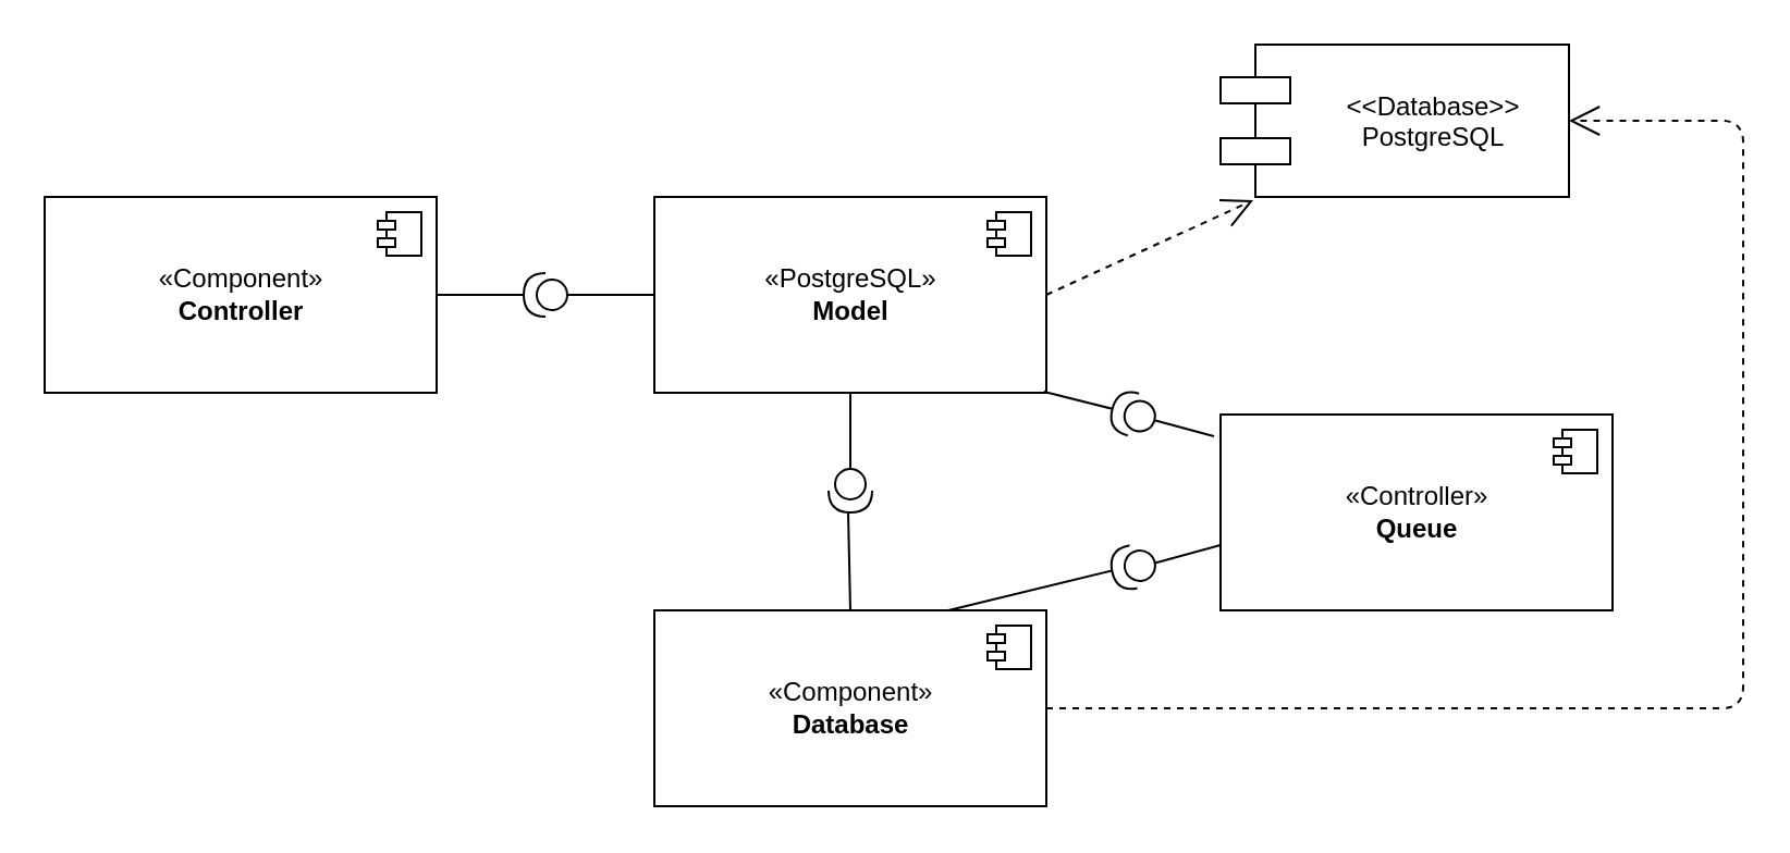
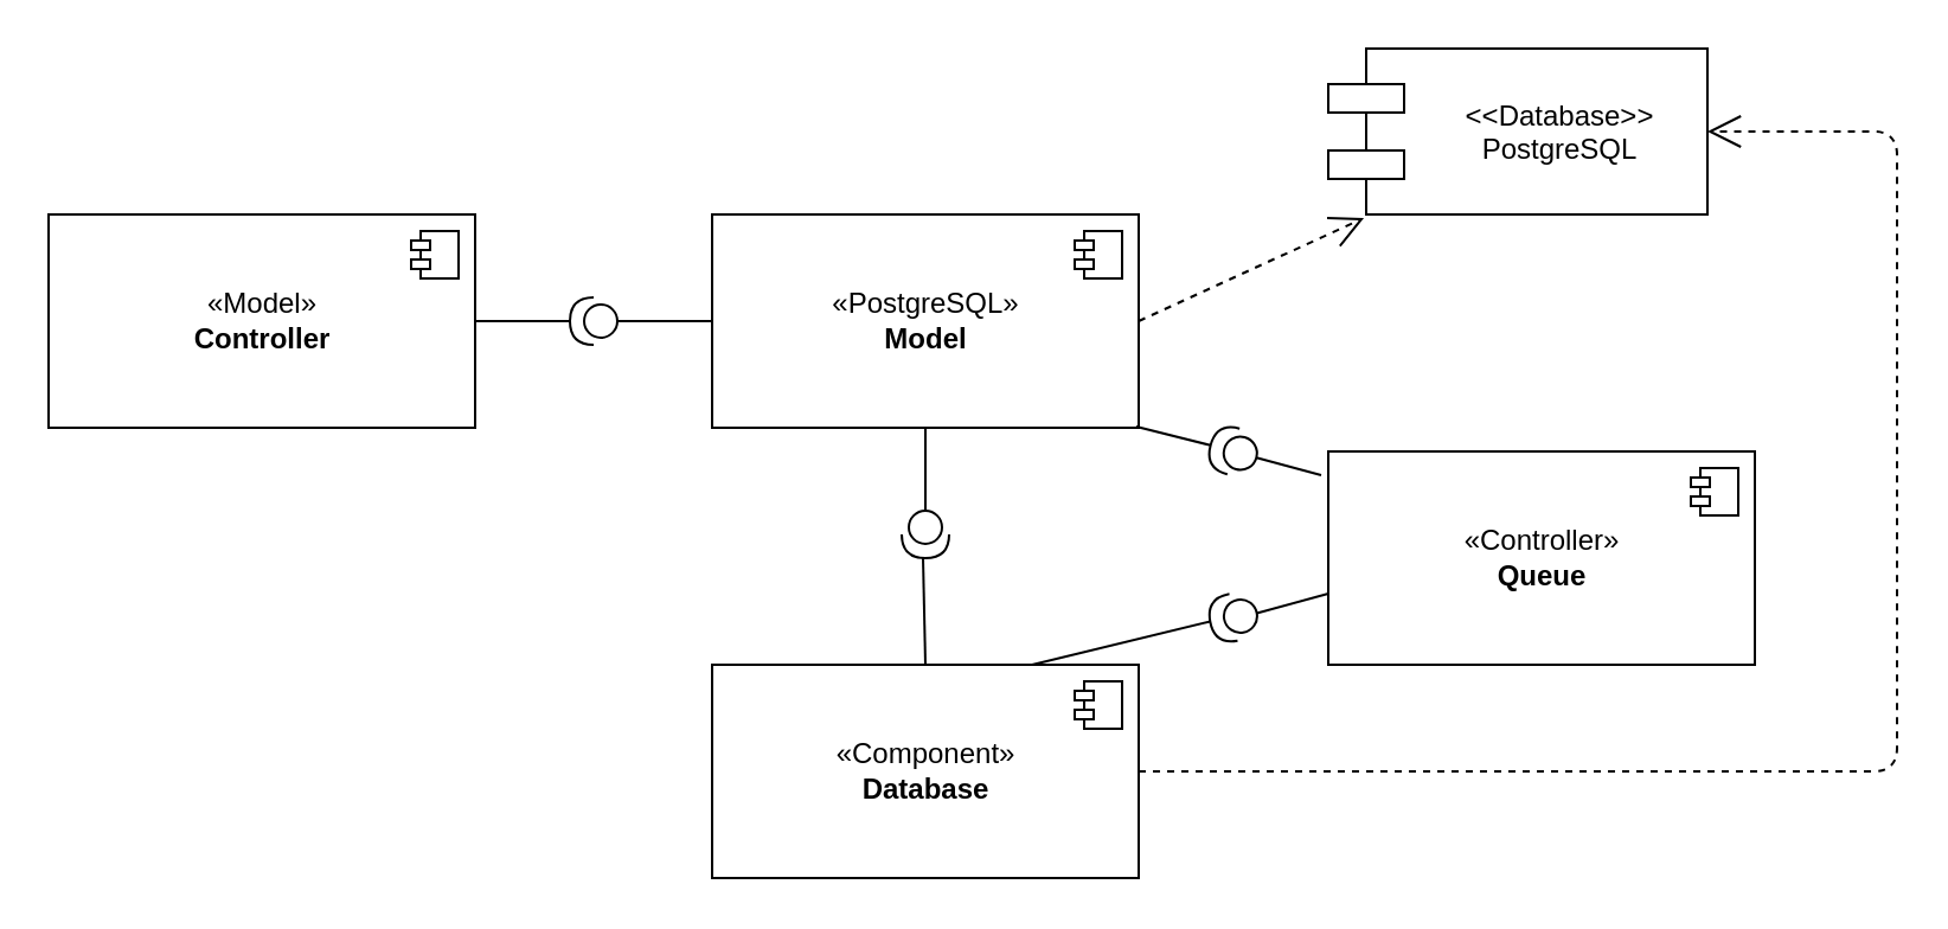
  <mxCell id="0" />
  <mxCell id="1" parent="0" />
- <mxCell id="2" value="«Component»&lt;br&gt;&lt;b&gt;Controller&lt;/b&gt;" style="html=1;" vertex="1" parent="1"><mxGeometry x="20" y="90" width="180" height="90" as="geometry" /></mxCell>
+ <mxCell id="2" value="«Model»&lt;br&gt;&lt;b&gt;Controller&lt;/b&gt;" style="html=1;" vertex="1" parent="1"><mxGeometry x="20" y="90" width="180" height="90" as="geometry" /></mxCell>
  <mxCell id="3" value="" style="shape=component;jettyWidth=8;jettyHeight=4;" vertex="1" parent="2"><mxGeometry x="1" width="20" height="20" relative="1" as="geometry"><mxPoint x="-27" y="7" as="offset" /></mxGeometry></mxCell>
  <mxCell id="4" value="«PostgreSQL»&lt;br&gt;&lt;b&gt;Model&lt;/b&gt;" style="html=1;" vertex="1" parent="1"><mxGeometry x="300" y="90" width="180" height="90" as="geometry" /></mxCell>
  <mxCell id="5" value="" style="shape=component;jettyWidth=8;jettyHeight=4;" vertex="1" parent="4"><mxGeometry x="1" width="20" height="20" relative="1" as="geometry"><mxPoint x="-27" y="7" as="offset" /></mxGeometry></mxCell>
  <mxCell id="6" value="&lt;&lt;Database&gt;&gt;&#10;PostgreSQL" style="shape=component;align=center;spacingLeft=36;fontColor=#000000;" vertex="1" parent="1"><mxGeometry x="560" y="20" width="160" height="70" as="geometry" /></mxCell>
  <mxCell id="7" value="«Controller»&lt;br&gt;&lt;b&gt;Queue&lt;/b&gt;" style="html=1;" vertex="1" parent="1"><mxGeometry x="560" y="190" width="180" height="90" as="geometry" /></mxCell>
  <mxCell id="8" value="" style="shape=component;jettyWidth=8;jettyHeight=4;" vertex="1" parent="7"><mxGeometry x="1" width="20" height="20" relative="1" as="geometry"><mxPoint x="-27" y="7" as="offset" /></mxGeometry></mxCell>
  <mxCell id="9" value="«Component»&lt;br&gt;&lt;b&gt;Database&lt;/b&gt;" style="html=1;" vertex="1" parent="1"><mxGeometry x="300" y="280" width="180" height="90" as="geometry" /></mxCell>
  <mxCell id="10" value="" style="shape=component;jettyWidth=8;jettyHeight=4;" vertex="1" parent="9"><mxGeometry x="1" width="20" height="20" relative="1" as="geometry"><mxPoint x="-27" y="7" as="offset" /></mxGeometry></mxCell>
  <mxCell id="11" value="" style="shape=providedRequiredInterface;html=1;verticalLabelPosition=bottom;fontColor=#000000;align=center;rotation=180;" vertex="1" parent="1"><mxGeometry x="240" y="125" width="20" height="20" as="geometry" /></mxCell>
  <mxCell id="12" value="" style="endArrow=none;html=1;fontColor=#000000;exitX=1;exitY=0.5;exitDx=0;exitDy=0;entryX=1;entryY=0.5;entryDx=0;entryDy=0;entryPerimeter=0;" edge="1" parent="1" source="2" target="11"><mxGeometry width="50" height="50" relative="1" as="geometry"><mxPoint x="20" y="440" as="sourcePoint" /><mxPoint x="70" y="390" as="targetPoint" /></mxGeometry></mxCell>
  <mxCell id="13" value="" style="endArrow=none;html=1;fontColor=#000000;exitX=0;exitY=0.5;exitDx=0;exitDy=0;entryX=0;entryY=0.5;entryDx=0;entryDy=0;exitPerimeter=0;" edge="1" parent="1" source="11" target="4"><mxGeometry width="50" height="50" relative="1" as="geometry"><mxPoint x="210" y="145" as="sourcePoint" /><mxPoint x="250" y="145" as="targetPoint" /></mxGeometry></mxCell>
  <mxCell id="14" value="" style="endArrow=open;endSize=12;dashed=1;html=1;fontColor=#000000;exitX=1;exitY=0.5;exitDx=0;exitDy=0;entryX=0.094;entryY=1.021;entryDx=0;entryDy=0;entryPerimeter=0;" edge="1" parent="1" source="4" target="6"><mxGeometry width="160" relative="1" as="geometry"><mxPoint x="20" y="390" as="sourcePoint" /><mxPoint x="180" y="390" as="targetPoint" /></mxGeometry></mxCell>
  <mxCell id="15" value="" style="endArrow=open;endSize=12;dashed=1;html=1;fontColor=#000000;exitX=1;exitY=0.5;exitDx=0;exitDy=0;entryX=1;entryY=0.5;entryDx=0;entryDy=0;" edge="1" parent="1" source="9" target="6"><mxGeometry width="160" relative="1" as="geometry"><mxPoint x="490" y="145" as="sourcePoint" /><mxPoint x="800" y="60" as="targetPoint" /><Array as="points"><mxPoint x="800" y="325" /><mxPoint x="800" y="55" /></Array></mxGeometry></mxCell>
  <mxCell id="16" value="" style="shape=providedRequiredInterface;html=1;verticalLabelPosition=bottom;fontColor=#000000;align=center;rotation=90;" vertex="1" parent="1"><mxGeometry x="380" y="215" width="20" height="20" as="geometry" /></mxCell>
  <mxCell id="17" value="" style="endArrow=none;html=1;fontColor=#000000;entryX=0.5;entryY=1;entryDx=0;entryDy=0;exitX=0;exitY=0.5;exitDx=0;exitDy=0;exitPerimeter=0;" edge="1" parent="1" source="16" target="4"><mxGeometry width="50" height="50" relative="1" as="geometry"><mxPoint x="20" y="440" as="sourcePoint" /><mxPoint x="70" y="390" as="targetPoint" /></mxGeometry></mxCell>
  <mxCell id="18" value="" style="endArrow=none;html=1;fontColor=#000000;entryX=0.5;entryY=1;entryDx=0;entryDy=0;exitX=0.5;exitY=0;exitDx=0;exitDy=0;" edge="1" parent="1" source="9"><mxGeometry width="50" height="50" relative="1" as="geometry"><mxPoint x="389" y="270" as="sourcePoint" /><mxPoint x="389" y="235" as="targetPoint" /></mxGeometry></mxCell>
  <mxCell id="19" value="" style="shape=providedRequiredInterface;html=1;verticalLabelPosition=bottom;fontColor=#000000;align=center;rotation=-165;" vertex="1" parent="1"><mxGeometry x="510" y="180" width="20" height="20" as="geometry" /></mxCell>
  <mxCell id="20" value="" style="endArrow=none;html=1;fontColor=#000000;exitX=0.994;exitY=0.994;exitDx=0;exitDy=0;exitPerimeter=0;entryX=1;entryY=0.5;entryDx=0;entryDy=0;entryPerimeter=0;" edge="1" parent="1" source="4" target="19"><mxGeometry width="50" height="50" relative="1" as="geometry"><mxPoint x="20" y="440" as="sourcePoint" /><mxPoint x="70" y="390" as="targetPoint" /></mxGeometry></mxCell>
  <mxCell id="21" value="" style="endArrow=none;html=1;fontColor=#000000;exitX=0;exitY=0.5;exitDx=0;exitDy=0;exitPerimeter=0;" edge="1" parent="1" source="19"><mxGeometry width="50" height="50" relative="1" as="geometry"><mxPoint x="20" y="440" as="sourcePoint" /><mxPoint x="557" y="200" as="targetPoint" /></mxGeometry></mxCell>
  <mxCell id="22" value="" style="shape=providedRequiredInterface;html=1;verticalLabelPosition=bottom;fontColor=#000000;align=center;rotation=170;" vertex="1" parent="1"><mxGeometry x="510" y="250" width="20" height="20" as="geometry" /></mxCell>
  <mxCell id="23" value="" style="endArrow=none;html=1;fontColor=#000000;exitX=0.75;exitY=0;exitDx=0;exitDy=0;entryX=1;entryY=0.5;entryDx=0;entryDy=0;entryPerimeter=0;" edge="1" parent="1" source="9" target="22"><mxGeometry width="50" height="50" relative="1" as="geometry"><mxPoint x="20" y="440" as="sourcePoint" /><mxPoint x="70" y="390" as="targetPoint" /></mxGeometry></mxCell>
  <mxCell id="24" value="" style="endArrow=none;html=1;fontColor=#000000;exitX=0;exitY=0.5;exitDx=0;exitDy=0;exitPerimeter=0;" edge="1" parent="1" source="22"><mxGeometry width="50" height="50" relative="1" as="geometry"><mxPoint x="445" y="290" as="sourcePoint" /><mxPoint x="560" y="250" as="targetPoint" /></mxGeometry></mxCell>
